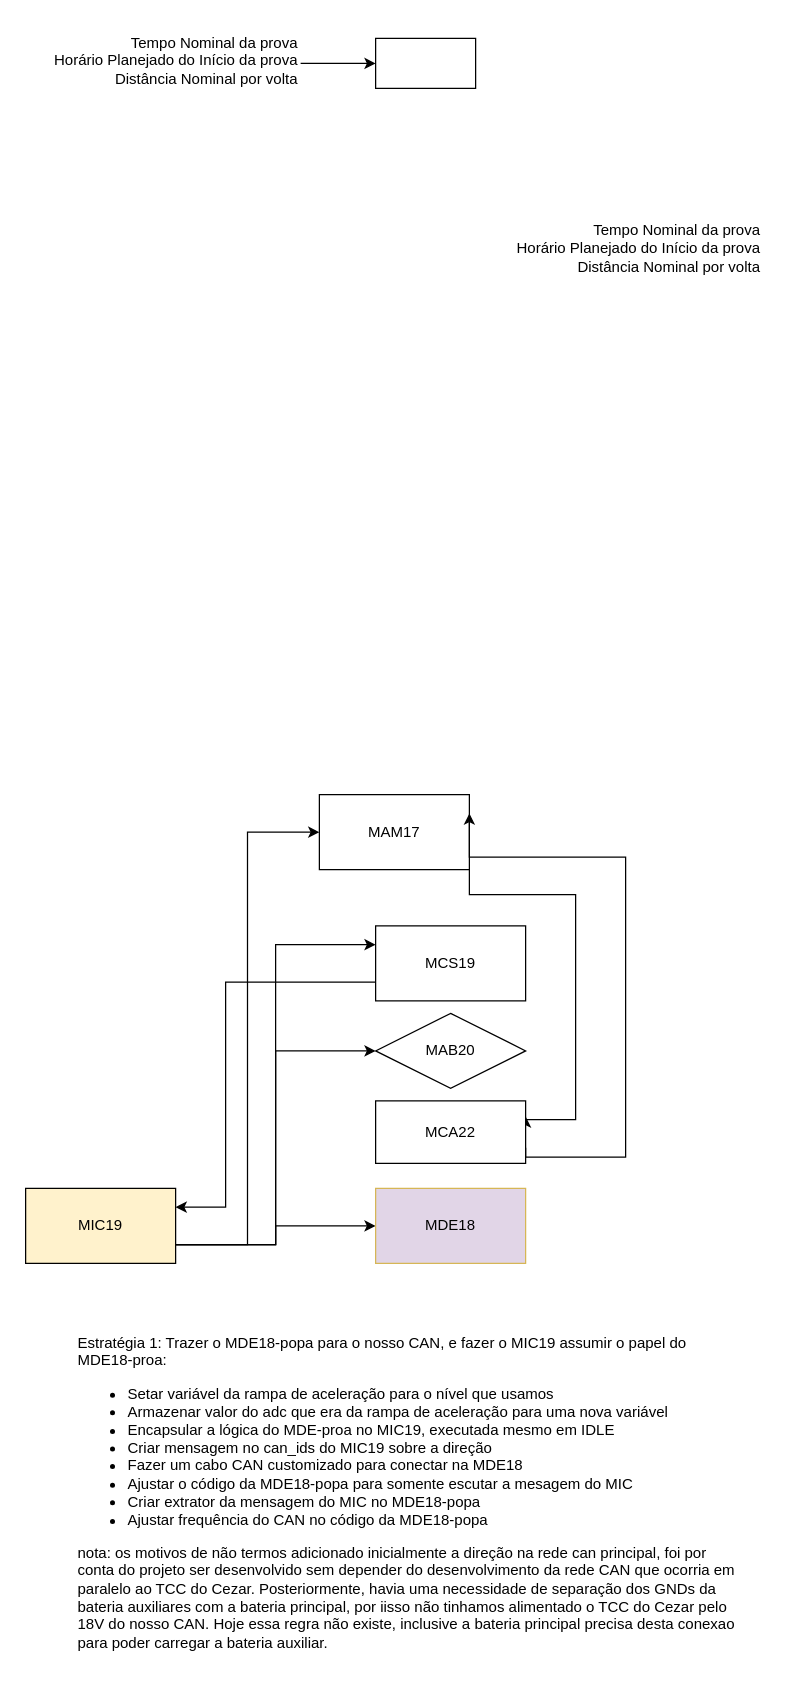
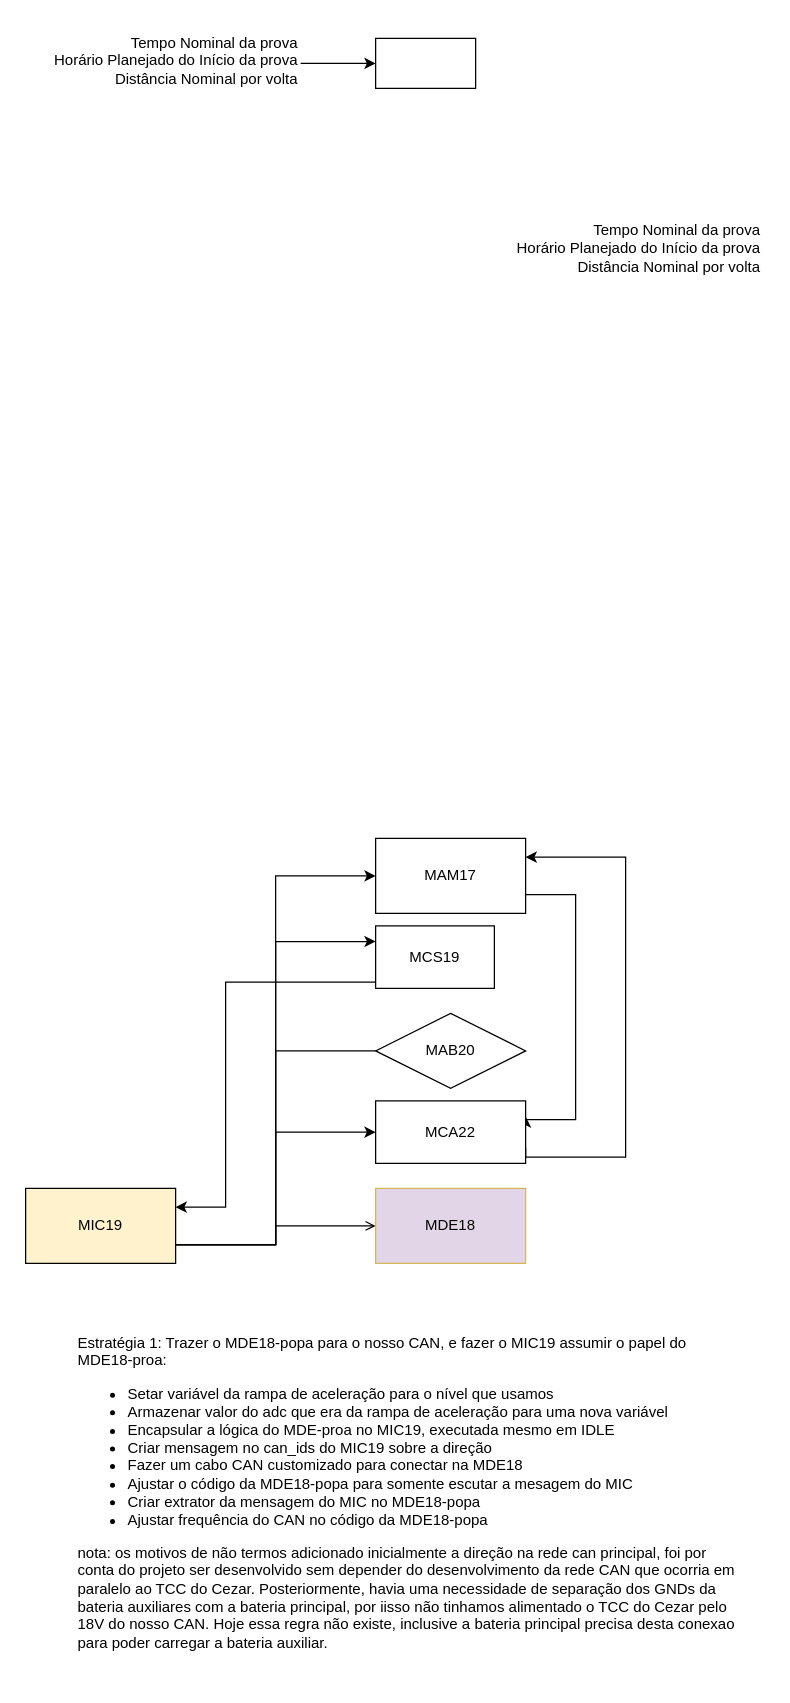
  <mxCell id="0" />
  <mxCell id="1" parent="0" />
  <mxCell id="2" value="" style="rounded=0;whiteSpace=wrap;html=1;" vertex="1" parent="1"><mxGeometry x="300" y="30" width="80" height="40" as="geometry" /></mxCell>
  <mxCell id="3" style="edgeStyle=orthogonalEdgeStyle;rounded=0;orthogonalLoop=1;jettySize=auto;html=1;exitX=1;exitY=0.5;exitDx=0;exitDy=0;" edge="1" parent="1" source="4" target="2"><mxGeometry relative="1" as="geometry" /></mxCell>
  <mxCell id="4" value="Tempo Nominal da prova&lt;br&gt;Horário Planejado do Início da prova&lt;br&gt;Distância Nominal por volta" style="text;html=1;strokeColor=none;fillColor=none;align=right;verticalAlign=top;whiteSpace=wrap;rounded=0;" vertex="1" parent="1"><mxGeometry x="30" y="20" width="210" height="60" as="geometry" /></mxCell>
  <mxCell id="5" value="Tempo Nominal da prova&lt;br&gt;Horário Planejado do Início da prova&lt;br&gt;Distância Nominal por volta" style="text;html=1;strokeColor=none;fillColor=none;align=right;verticalAlign=top;whiteSpace=wrap;rounded=0;" vertex="1" parent="1"><mxGeometry x="400" y="170" width="210" height="60" as="geometry" /></mxCell>
  <mxCell id="6" style="edgeStyle=orthogonalEdgeStyle;rounded=0;orthogonalLoop=1;jettySize=auto;html=1;exitX=1;exitY=0.75;exitDx=0;exitDy=0;entryX=0;entryY=0.5;entryDx=0;entryDy=0;" edge="1" parent="1" source="11" target="15"><mxGeometry relative="1" as="geometry" /></mxCell>
- <mxCell id="7" style="edgeStyle=orthogonalEdgeStyle;rounded=0;orthogonalLoop=1;jettySize=auto;html=1;exitX=1;exitY=0.75;exitDx=0;exitDy=0;entryX=0;entryY=0.5;entryDx=0;entryDy=0;" edge="1" parent="1" source="11" target="16"><mxGeometry relative="1" as="geometry" /></mxCell>
- <mxCell id="9" style="edgeStyle=orthogonalEdgeStyle;rounded=0;orthogonalLoop=1;jettySize=auto;html=1;exitX=1;exitY=0.75;exitDx=0;exitDy=0;entryX=0;entryY=0.5;entryDx=0;entryDy=0;" edge="1" parent="1" source="11" target="19"><mxGeometry relative="1" as="geometry" /></mxCell>
+ <mxCell id="7" style="edgeStyle=orthogonalEdgeStyle;rounded=0;orthogonalLoop=1;jettySize=auto;html=1;exitX=1;exitY=0.75;exitDx=0;exitDy=0;entryX=0;entryY=0.5;entryDx=0;entryDy=0;endArrow=none;" edge="1" parent="1" source="11" target="16"><mxGeometry relative="1" as="geometry" /></mxCell>
+ <mxCell id="8" style="edgeStyle=orthogonalEdgeStyle;rounded=0;orthogonalLoop=1;jettySize=auto;html=1;exitX=1;exitY=0.75;exitDx=0;exitDy=0;entryX=0;entryY=0.5;entryDx=0;entryDy=0;" edge="1" parent="1" source="11" target="18"><mxGeometry relative="1" as="geometry" /></mxCell>
+ <mxCell id="9" style="edgeStyle=orthogonalEdgeStyle;rounded=0;orthogonalLoop=1;jettySize=auto;html=1;exitX=1;exitY=0.75;exitDx=0;exitDy=0;entryX=0;entryY=0.5;entryDx=0;entryDy=0;endArrow=open;" edge="1" parent="1" source="11" target="19"><mxGeometry relative="1" as="geometry" /></mxCell>
  <mxCell id="10" style="edgeStyle=orthogonalEdgeStyle;rounded=0;orthogonalLoop=1;jettySize=auto;html=1;exitX=1;exitY=0.75;exitDx=0;exitDy=0;entryX=0;entryY=0.25;entryDx=0;entryDy=0;" edge="1" parent="1" source="11" target="13"><mxGeometry relative="1" as="geometry" /></mxCell>
  <mxCell id="11" value="MIC19" style="rounded=0;whiteSpace=wrap;html=1;fillColor=#fff2cc;" vertex="1" parent="1"><mxGeometry x="20" y="950" width="120" height="60" as="geometry" /></mxCell>
  <mxCell id="12" style="edgeStyle=orthogonalEdgeStyle;rounded=0;orthogonalLoop=1;jettySize=auto;html=1;exitX=0;exitY=0.75;exitDx=0;exitDy=0;entryX=1;entryY=0.25;entryDx=0;entryDy=0;" edge="1" parent="1" source="13" target="11"><mxGeometry relative="1" as="geometry"><Array as="points"><mxPoint x="180" y="785" /><mxPoint x="180" y="965" /></Array></mxGeometry></mxCell>
- <mxCell id="13" value="MCS19" style="rounded=0;whiteSpace=wrap;html=1;" vertex="1" parent="1"><mxGeometry x="300" y="740" width="120" height="60" as="geometry" /></mxCell>
+ <mxCell id="13" value="MCS19" style="rounded=0;whiteSpace=wrap;html=1;" vertex="1" parent="1"><mxGeometry x="300" y="740" width="95" height="50" as="geometry" /></mxCell>
  <mxCell id="14" style="edgeStyle=orthogonalEdgeStyle;rounded=0;orthogonalLoop=1;jettySize=auto;html=1;exitX=1;exitY=0.75;exitDx=0;exitDy=0;entryX=1;entryY=0.25;entryDx=0;entryDy=0;" edge="1" parent="1" source="15" target="18"><mxGeometry relative="1" as="geometry"><Array as="points"><mxPoint x="460" y="715" /><mxPoint x="460" y="895" /></Array></mxGeometry></mxCell>
- <mxCell id="15" value="MAM17" style="rounded=0;whiteSpace=wrap;html=1;" vertex="1" parent="1"><mxGeometry x="255" y="635" width="120" height="60" as="geometry" /></mxCell>
+ <mxCell id="15" value="MAM17" style="rounded=0;whiteSpace=wrap;html=1;" vertex="1" parent="1"><mxGeometry x="300" y="670" width="120" height="60" as="geometry" /></mxCell>
  <mxCell id="16" value="MAB20" style="rhombus;whiteSpace=wrap;html=1;" vertex="1" parent="1"><mxGeometry x="300" y="810" width="120" height="60" as="geometry" /></mxCell>
  <mxCell id="17" style="edgeStyle=orthogonalEdgeStyle;rounded=0;orthogonalLoop=1;jettySize=auto;html=1;exitX=1;exitY=0.75;exitDx=0;exitDy=0;entryX=1;entryY=0.25;entryDx=0;entryDy=0;" edge="1" parent="1" source="18" target="15"><mxGeometry relative="1" as="geometry"><Array as="points"><mxPoint x="500" y="925" /><mxPoint x="500" y="685" /></Array></mxGeometry></mxCell>
  <mxCell id="18" value="MCA22" style="rounded=0;whiteSpace=wrap;html=1;" vertex="1" parent="1"><mxGeometry x="300" y="880" width="120" height="50" as="geometry" /></mxCell>
  <mxCell id="19" value="MDE18" style="rounded=0;whiteSpace=wrap;html=1;fillColor=#e1d5e7;strokeColor=#d6b656;" vertex="1" parent="1"><mxGeometry x="300" y="950" width="120" height="60" as="geometry" /></mxCell>
  <mxCell id="20" value="&lt;div&gt;Estratégia 1: Trazer o MDE18-popa para o nosso CAN, e fazer o MIC19 assumir o papel do MDE18-proa:&lt;/div&gt;&lt;ul&gt;&lt;li&gt;Setar variável da rampa de aceleração para o nível que usamos&lt;/li&gt;&lt;li&gt;Armazenar valor do adc que era da rampa de aceleração para uma nova variável&lt;/li&gt;&lt;li&gt;Encapsular a lógica do MDE-proa no MIC19, executada mesmo em IDLE&lt;/li&gt;&lt;li&gt;Criar mensagem no can_ids do MIC19 sobre a direção&lt;/li&gt;&lt;li&gt;Fazer um cabo CAN customizado para conectar na MDE18&lt;/li&gt;&lt;li&gt;Ajustar o código da MDE18-popa para somente escutar a mesagem do MIC&lt;/li&gt;&lt;li&gt;Criar extrator da mensagem do MIC no MDE18-popa&lt;/li&gt;&lt;li&gt;Ajustar frequência do CAN no código da MDE18-popa&lt;/li&gt;&lt;/ul&gt;&lt;div&gt;nota: os motivos de não termos adicionado inicialmente a direção na rede can principal, foi por conta do projeto ser desenvolvido sem depender do desenvolvimento da rede CAN que ocorria em paralelo ao TCC do Cezar. Posteriormente, havia uma necessidade de separação dos GNDs da bateria auxiliares com a bateria principal, por iisso não tinhamos alimentado o TCC do Cezar pelo 18V do nosso CAN. Hoje essa regra não existe, inclusive a bateria principal precisa desta conexao para poder carregar a bateria auxiliar.&lt;/div&gt;" style="text;html=1;strokeColor=none;fillColor=none;align=left;verticalAlign=top;whiteSpace=wrap;rounded=0;" vertex="1" parent="1"><mxGeometry x="60" y="1060" width="530" height="280" as="geometry" /></mxCell>
